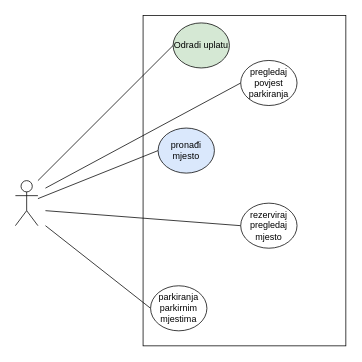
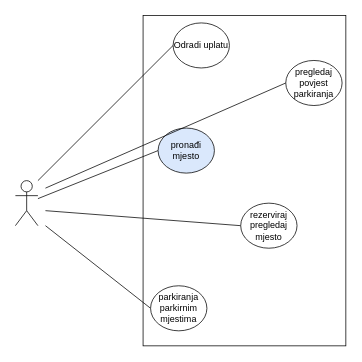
  <mxCell id="0" />
  <mxCell id="1" parent="0" />
  <mxCell id="2" value="" style="shape=umlActor;verticalLabelPosition=bottom;verticalAlign=top;html=1;outlineConnect=0;" vertex="1" parent="1"><mxGeometry x="20" y="240" width="30" height="60" as="geometry" /></mxCell>
  <mxCell id="3" value="" style="rounded=0;whiteSpace=wrap;html=1;" vertex="1" parent="1"><mxGeometry x="190" y="20" width="270" height="440" as="geometry" /></mxCell>
- <mxCell id="4" value="Odradi uplatu" style="ellipse;whiteSpace=wrap;html=1;fillColor=#d5e8d4;" vertex="1" parent="1"><mxGeometry x="230" y="30" width="75" height="60" as="geometry" /></mxCell>
+ <mxCell id="4" value="Odradi uplatu" style="ellipse;whiteSpace=wrap;html=1;" vertex="1" parent="1"><mxGeometry x="230" y="30" width="75" height="60" as="geometry" /></mxCell>
  <mxCell id="5" style="rounded=0;orthogonalLoop=1;jettySize=auto;html=1;exitX=0;exitY=0.5;exitDx=0;exitDy=0;endArrow=none;endFill=0;" edge="1" parent="1" source="6" target="2"><mxGeometry relative="1" as="geometry" /></mxCell>
  <mxCell id="6" value="pronađi mjesto" style="ellipse;whiteSpace=wrap;html=1;fillColor=#dae8fc;" vertex="1" parent="1"><mxGeometry x="210" y="170" width="75" height="60" as="geometry" /></mxCell>
  <mxCell id="7" style="rounded=0;orthogonalLoop=1;jettySize=auto;html=1;exitX=0;exitY=0.5;exitDx=0;exitDy=0;endArrow=none;endFill=0;" edge="1" parent="1" source="8"><mxGeometry relative="1" as="geometry"><mxPoint x="60" y="250" as="targetPoint" /></mxGeometry></mxCell>
- <mxCell id="8" value="pregledaj povjest parkiranja" style="ellipse;whiteSpace=wrap;html=1;" vertex="1" parent="1"><mxGeometry x="320" y="80" width="75" height="60" as="geometry" /></mxCell>
+ <mxCell id="8" value="pregledaj povjest parkiranja" style="ellipse;whiteSpace=wrap;html=1;" vertex="1" parent="1"><mxGeometry x="380" y="80" width="75" height="60" as="geometry" /></mxCell>
  <mxCell id="9" style="rounded=0;orthogonalLoop=1;jettySize=auto;html=1;exitX=0;exitY=0.5;exitDx=0;exitDy=0;endArrow=none;endFill=0;" edge="1" parent="1" source="10"><mxGeometry relative="1" as="geometry"><mxPoint x="60" y="280" as="targetPoint" /></mxGeometry></mxCell>
  <mxCell id="10" value="rezerviraj pregledaj mjesto" style="ellipse;whiteSpace=wrap;html=1;" vertex="1" parent="1"><mxGeometry x="320" y="270" width="75" height="60" as="geometry" /></mxCell>
  <mxCell id="11" style="rounded=0;orthogonalLoop=1;jettySize=auto;html=1;exitX=0;exitY=0.5;exitDx=0;exitDy=0;endArrow=none;endFill=0;" edge="1" parent="1" source="12"><mxGeometry relative="1" as="geometry"><mxPoint x="60" y="300" as="targetPoint" /></mxGeometry></mxCell>
  <mxCell id="12" value="parkiranja parkirnim mjestima" style="ellipse;whiteSpace=wrap;html=1;" vertex="1" parent="1"><mxGeometry x="200" y="380" width="75" height="60" as="geometry" /></mxCell>
  <mxCell id="13" style="rounded=0;orthogonalLoop=1;jettySize=auto;html=1;exitX=0;exitY=0.5;exitDx=0;exitDy=0;endArrow=none;endFill=0;" edge="1" parent="1" source="4"><mxGeometry relative="1" as="geometry"><mxPoint x="50" y="240" as="targetPoint" /></mxGeometry></mxCell>
